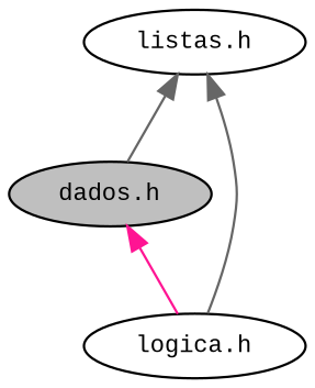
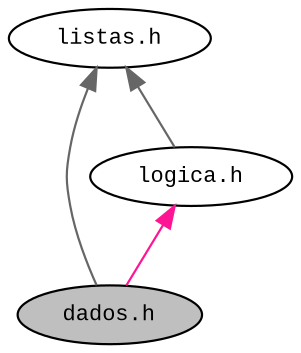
  digraph {
    fontname="Liberation Mono"
    node [color=black fillcolor=white fontname="Liberation Mono" fontsize=10 shape=ellipse style=filled]
    edge [color=gray40 dir=back fontname="Liberation Mono" fontsize=10 labelfontname=Helvetica labelfontsize=10 style=solid]
    n1 [fillcolor=grey75 fontcolor=black height=0.2 label="dados.h" width=0.4]
    n2 [height=0.2 label="logica.h" width=0.4]
    n3 [height=0.2 label="listas.h" width=0.4]
-   n1 -> n2 [color=deeppink]
+   n2 -> n1 [color=deeppink]
    n3 -> n1
    n3 -> n2
  }
